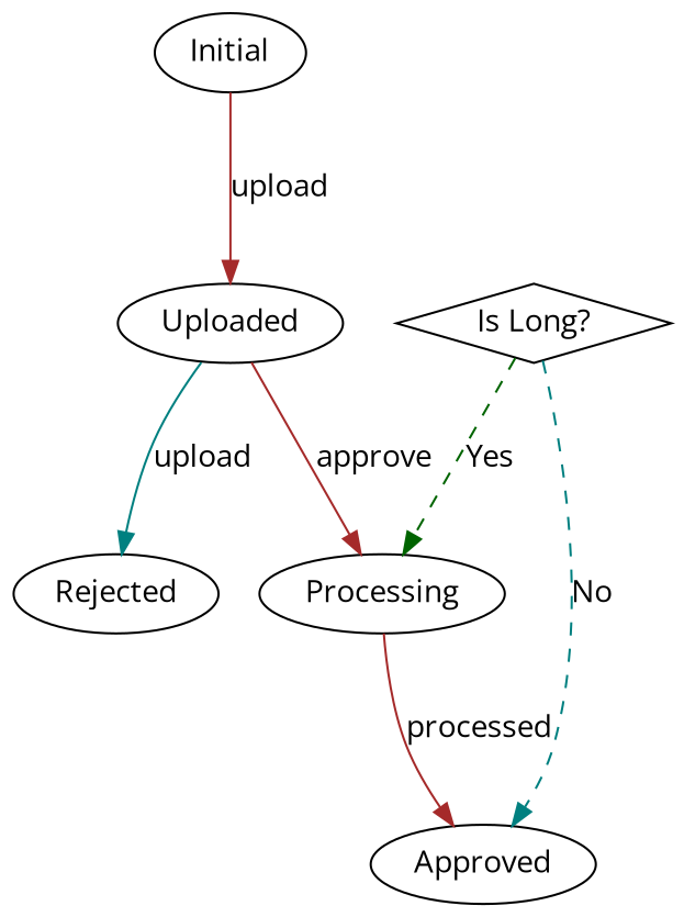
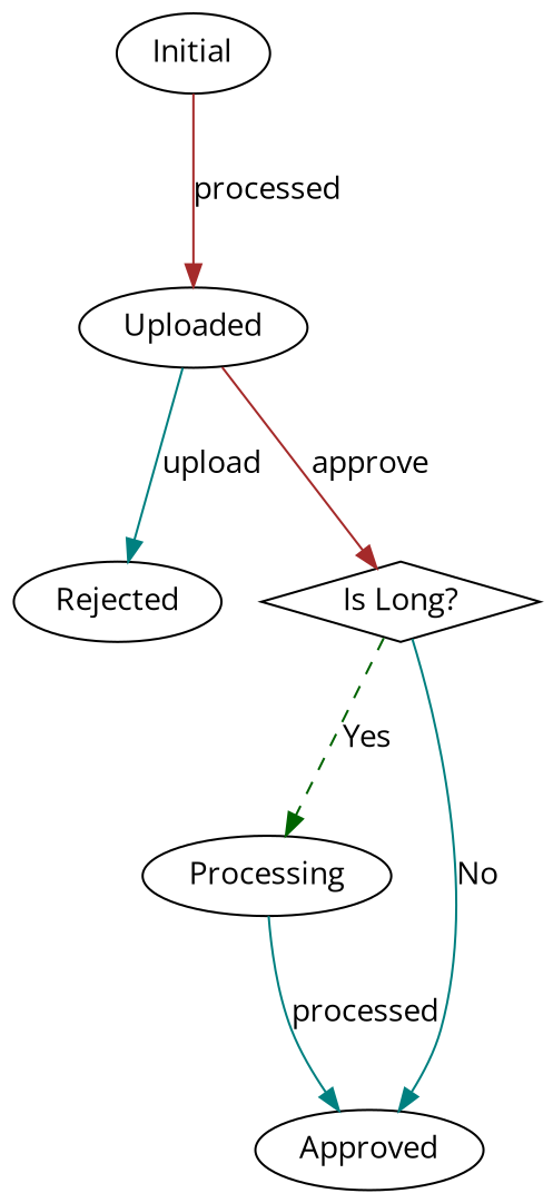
  digraph {
    fontname="Open Sans"
    rankdir=TD
    ranksep=1
    node [fontname="Open Sans"]
    edge [color=brown fontname="Open Sans"]
    n1 [label=Initial]
    n2 [label=Uploaded]
    n3 [label=Rejected]
    n4 [label="Is Long?" shape=diamond]
    n5 [label=Processing]
    n6 [label=Approved]
-   n1 -> n2 [label=upload]
+   n1 -> n2 [label=processed]
    n2 -> n3 [color=teal label=upload]
-   n2 -> n5 [label=approve]
+   n2 -> n4 [label=approve]
    n4 -> n5 [color=darkgreen label=Yes style=dashed]
-   n4 -> n6 [color=teal label=No style=dashed]
-   n5 -> n6 [label=processed]
+   n4 -> n6 [color=teal label=No style=solid]
+   n5 -> n6 [color=teal label=processed]
  }
